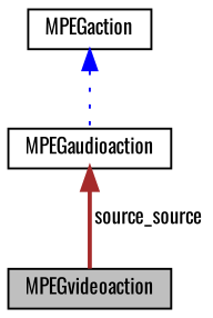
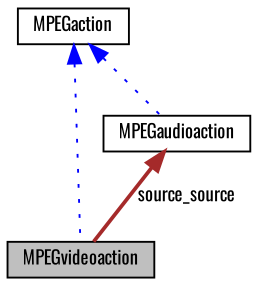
  digraph {
    fontname=Oswald
    node [color=black fillcolor=white fontname=Oswald fontsize=10 shape=record style=filled]
    edge [color=blue dir=back fontname=Oswald fontsize=10 labelfontname=Helvetica labelfontsize=10 style=dotted]
    n1 [fillcolor=grey75 fontcolor=black height=0.2 label=MPEGvideoaction width=0.4]
    n2 [height=0.2 label=MPEGaction width=0.4]
    n3 [height=0.2 label=MPEGaudioaction width=0.4]
+   n2 -> n1
    n2 -> n3
    n3 -> n1 [color=brown label=" source_source" style=bold]
  }
